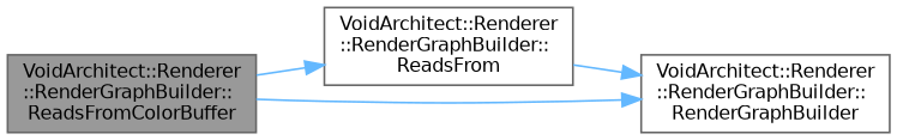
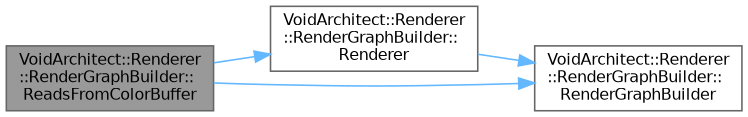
  digraph {
    rankdir=LR
    node [color=grey40 fillcolor=white fontname=Helvetica fontsize=10 shape=box style=filled]
    edge [color=steelblue1 fontname=Helvetica fontsize=10 labelfontname=Helvetica labelfontsize=10 style=solid]
    n1 [color=gray40 fillcolor=grey60 fontcolor=black height=0.2 label="VoidArchitect::Renderer\l::RenderGraphBuilder::\lReadsFromColorBuffer" width=0.4]
-   n2 [height=0.2 label="VoidArchitect::Renderer\l::RenderGraphBuilder::\lReadsFrom" width=0.4]
+   n2 [height=0.2 label="VoidArchitect::Renderer\l::RenderGraphBuilder::\lRenderer" width=0.4]
    n3 [height=0.2 label="VoidArchitect::Renderer\l::RenderGraphBuilder::\lRenderGraphBuilder" width=0.4]
    n1 -> n2
    n1 -> n3
    n2 -> n3
  }
